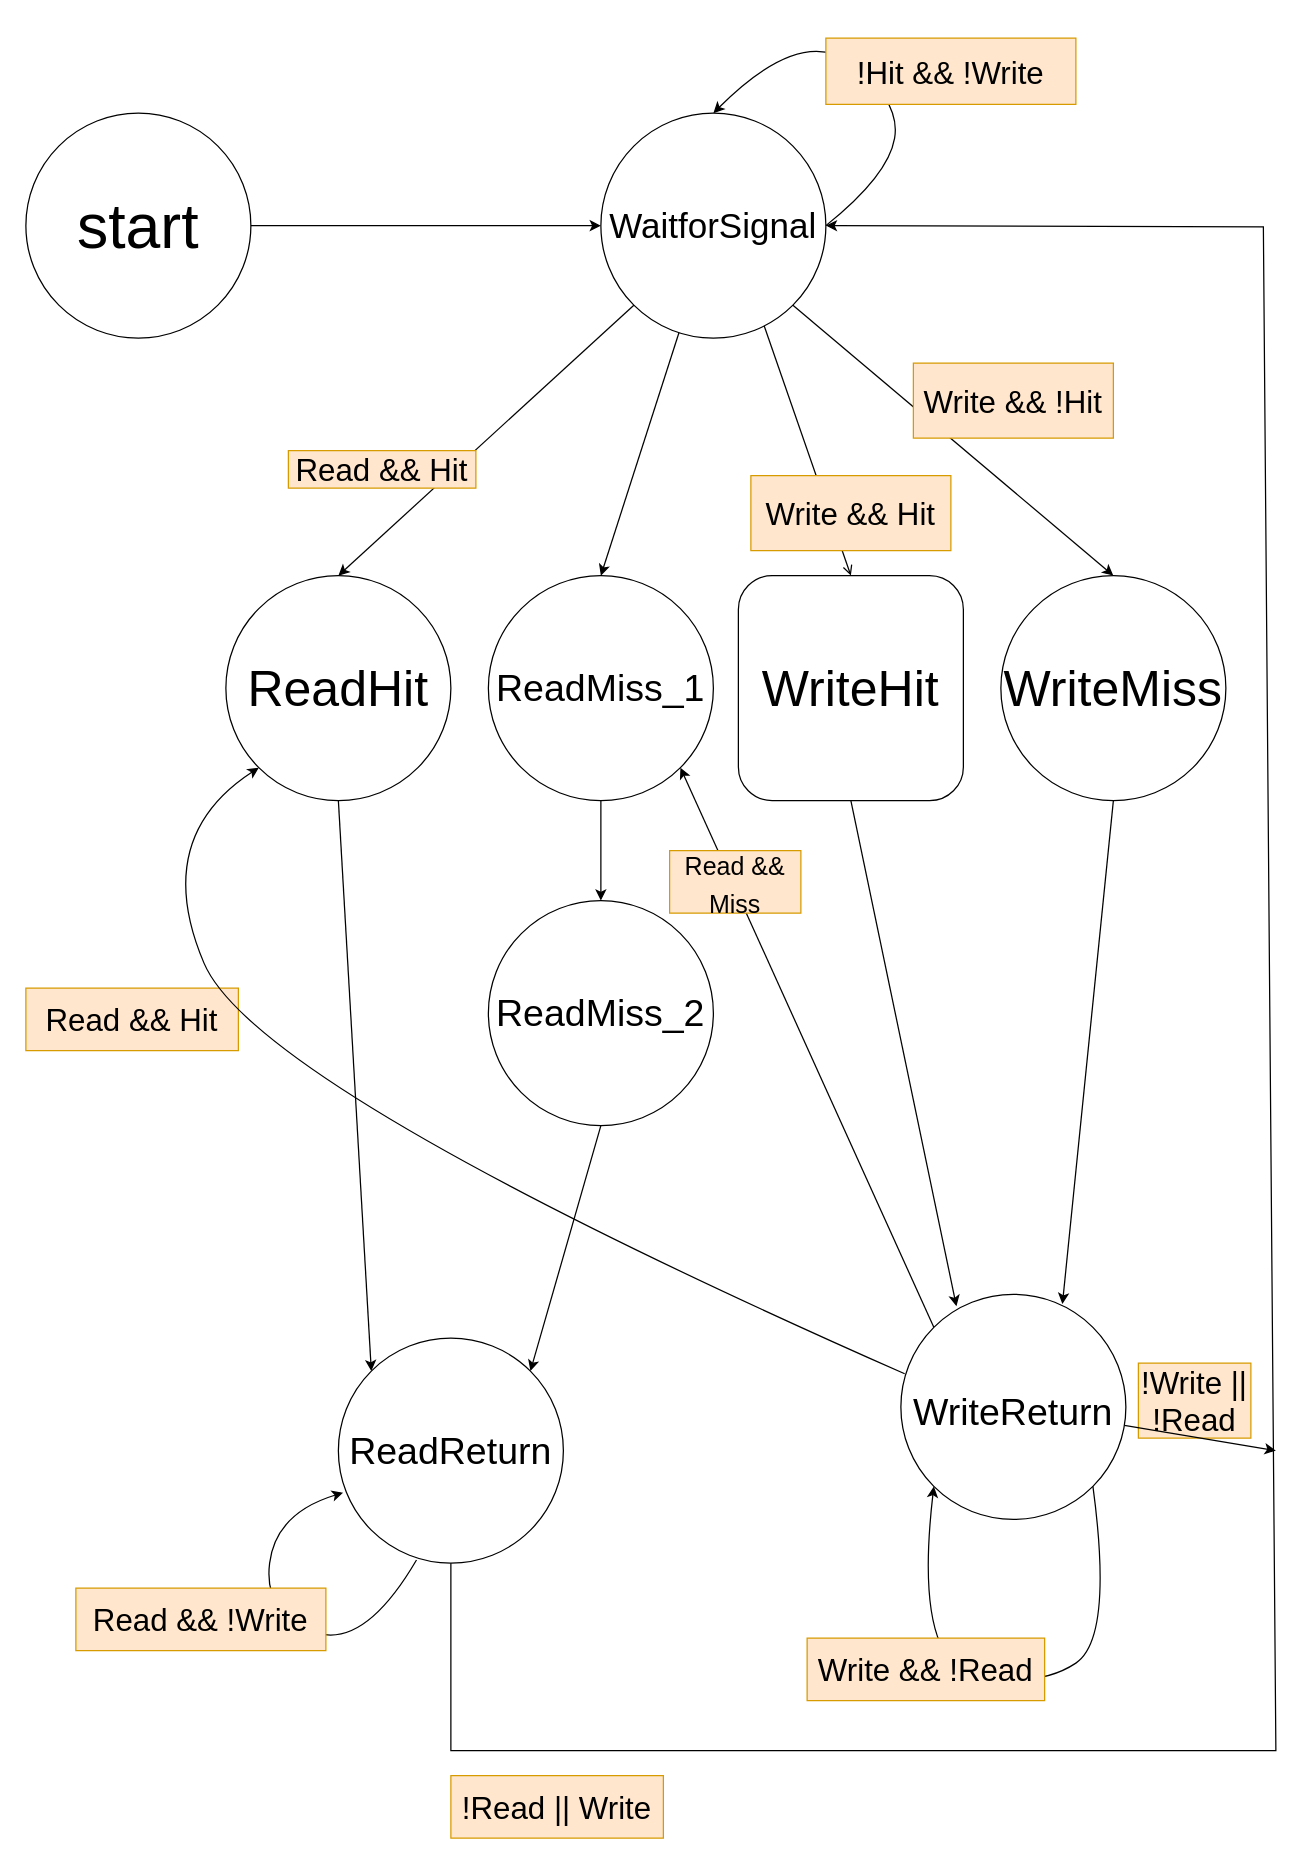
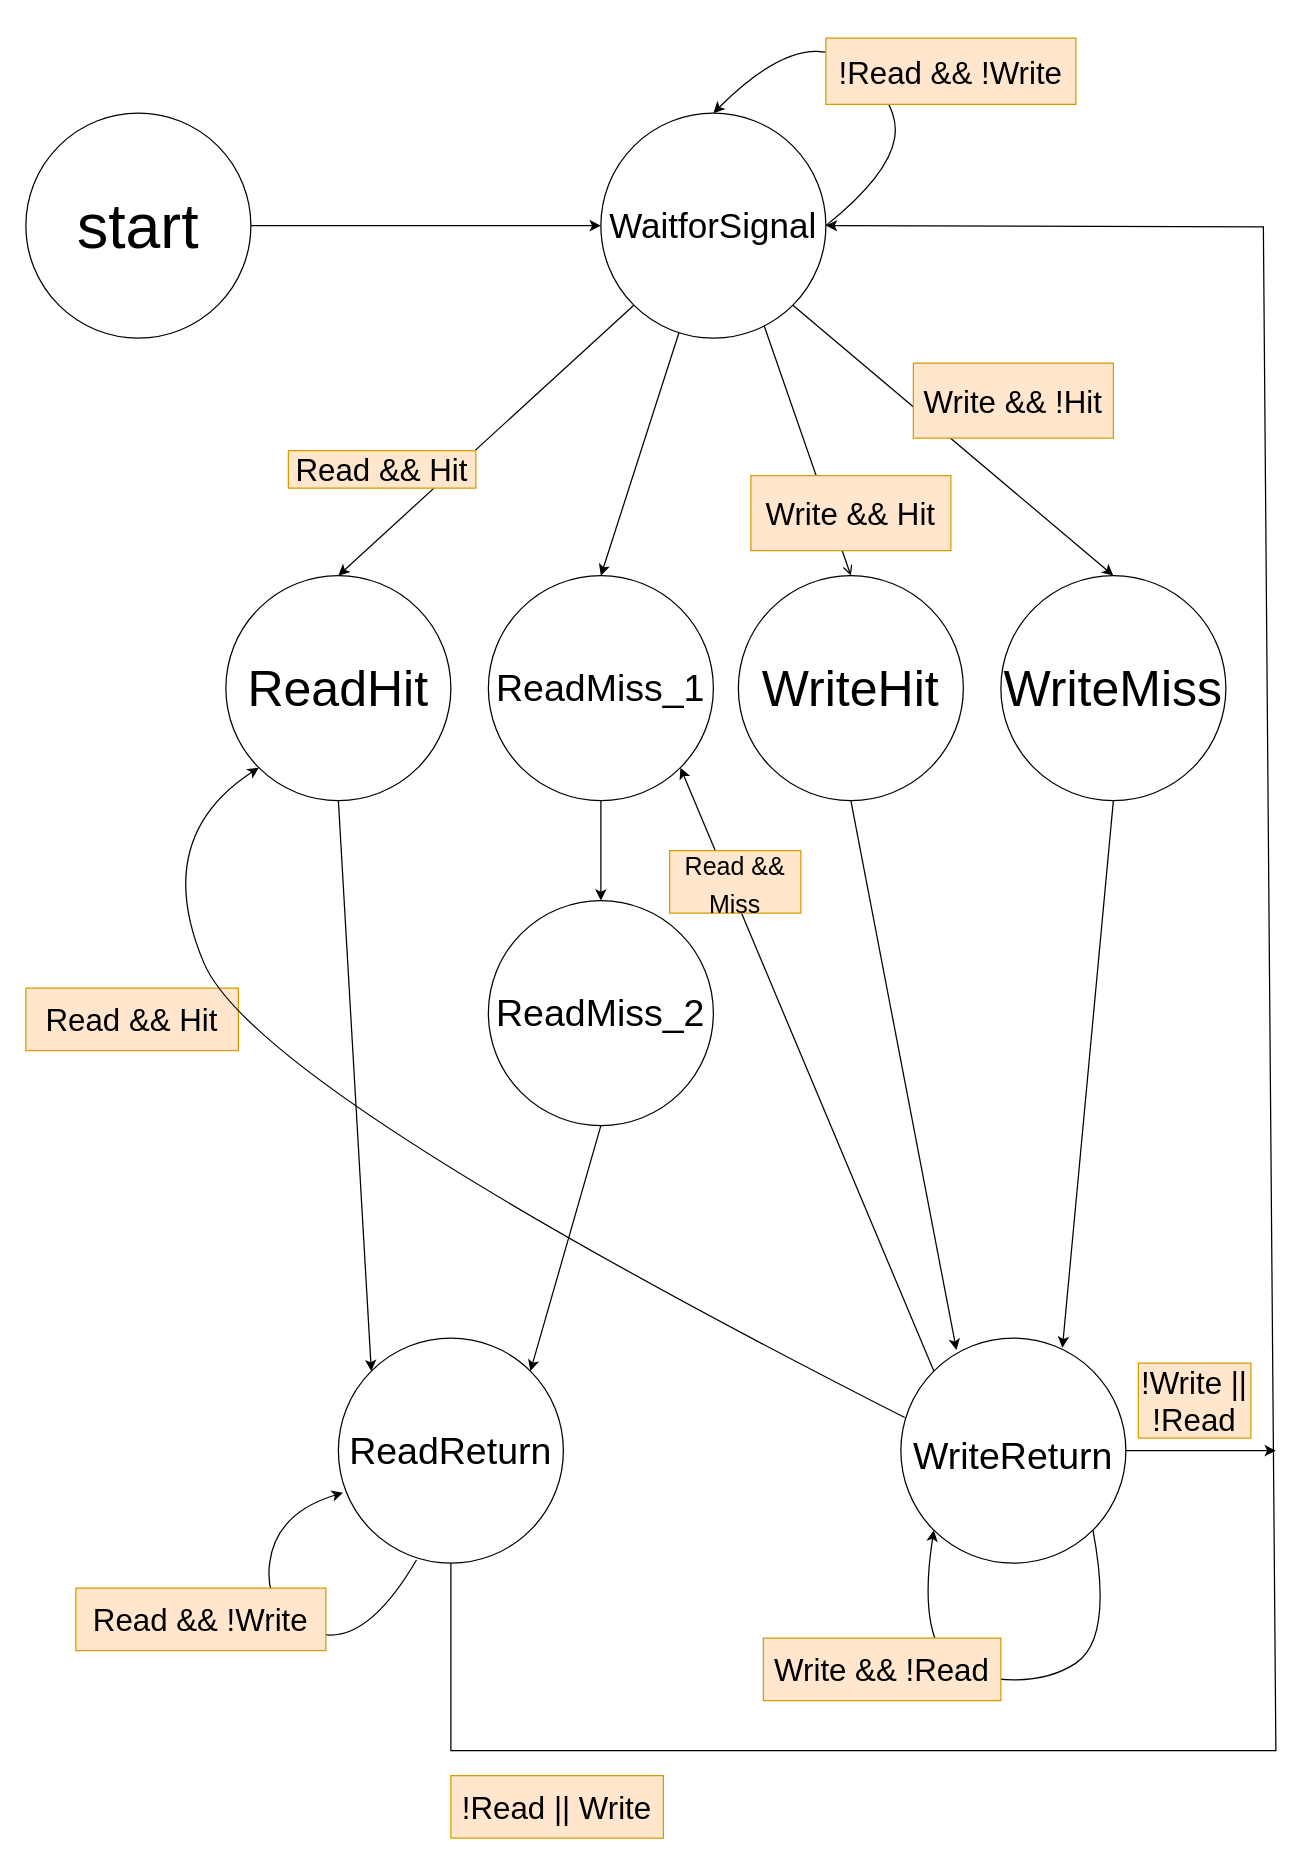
  <mxCell id="0" />
  <mxCell id="1" parent="0" />
  <mxCell id="2" value="&lt;font style=&quot;font-size: 50px&quot;&gt;start&lt;/font&gt;" style="ellipse;whiteSpace=wrap;html=1;aspect=fixed;" parent="1" vertex="1"><mxGeometry x="20" y="90" width="180" height="180" as="geometry" /></mxCell>
  <mxCell id="3" value="&lt;font style=&quot;font-size: 28px;&quot;&gt;WaitforSignal&lt;/font&gt;" style="ellipse;whiteSpace=wrap;html=1;aspect=fixed;fontSize=28;" parent="1" vertex="1"><mxGeometry x="480" y="90" width="180" height="180" as="geometry" /></mxCell>
  <mxCell id="4" value="&lt;font style=&quot;font-size: 40px&quot;&gt;ReadHit&lt;/font&gt;" style="ellipse;whiteSpace=wrap;html=1;aspect=fixed;" parent="1" vertex="1"><mxGeometry x="180" y="460" width="180" height="180" as="geometry" /></mxCell>
  <mxCell id="5" value="&lt;font style=&quot;font-size: 30px&quot;&gt;ReadMiss_1&lt;/font&gt;" style="ellipse;whiteSpace=wrap;html=1;aspect=fixed;" parent="1" vertex="1"><mxGeometry x="390" y="460" width="180" height="180" as="geometry" /></mxCell>
- <mxCell id="6" value="&lt;font style=&quot;font-size: 40px&quot;&gt;WriteHit&lt;/font&gt;" style="whiteSpace=wrap;html=1;aspect=fixed;rounded=1;" parent="1" vertex="1"><mxGeometry x="590" y="460" width="180" height="180" as="geometry" /></mxCell>
+ <mxCell id="6" value="&lt;font style=&quot;font-size: 40px&quot;&gt;WriteHit&lt;/font&gt;" style="ellipse;whiteSpace=wrap;html=1;aspect=fixed;" parent="1" vertex="1"><mxGeometry x="590" y="460" width="180" height="180" as="geometry" /></mxCell>
  <mxCell id="7" value="&lt;span style=&quot;font-size: 40px&quot;&gt;WriteMiss&lt;/span&gt;" style="ellipse;whiteSpace=wrap;html=1;aspect=fixed;" parent="1" vertex="1"><mxGeometry x="800" y="460" width="180" height="180" as="geometry" /></mxCell>
  <mxCell id="8" value="&lt;font style=&quot;font-size: 30px&quot;&gt;ReadMiss_2&lt;/font&gt;" style="ellipse;whiteSpace=wrap;html=1;aspect=fixed;" parent="1" vertex="1"><mxGeometry x="390" y="720" width="180" height="180" as="geometry" /></mxCell>
  <mxCell id="9" value="" style="endArrow=classic;html=1;entryX=0;entryY=0.5;entryDx=0;entryDy=0;exitX=1;exitY=0.5;exitDx=0;exitDy=0;" parent="1" source="2" target="3" edge="1"><mxGeometry width="50" height="50" relative="1" as="geometry"><mxPoint x="90" y="940" as="sourcePoint" /><mxPoint x="140" y="890" as="targetPoint" /></mxGeometry></mxCell>
  <mxCell id="10" value="" style="endArrow=classic;html=1;fontSize=28;entryX=0.5;entryY=0;entryDx=0;entryDy=0;exitX=0;exitY=1;exitDx=0;exitDy=0;" parent="1" source="3" target="4" edge="1"><mxGeometry width="50" height="50" relative="1" as="geometry"><mxPoint x="90" y="940" as="sourcePoint" /><mxPoint x="140" y="890" as="targetPoint" /></mxGeometry></mxCell>
  <mxCell id="11" value="" style="endArrow=classic;html=1;fontSize=28;entryX=0.5;entryY=0;entryDx=0;entryDy=0;" parent="1" source="3" target="5" edge="1"><mxGeometry width="50" height="50" relative="1" as="geometry"><mxPoint x="90" y="940" as="sourcePoint" /><mxPoint x="140" y="890" as="targetPoint" /></mxGeometry></mxCell>
  <mxCell id="12" value="" style="endArrow=open;html=1;fontSize=28;entryX=0.5;entryY=0;entryDx=0;entryDy=0;exitX=0.726;exitY=0.946;exitDx=0;exitDy=0;exitPerimeter=0;" parent="1" source="3" target="6" edge="1"><mxGeometry width="50" height="50" relative="1" as="geometry"><mxPoint x="90" y="940" as="sourcePoint" /><mxPoint x="140" y="890" as="targetPoint" /></mxGeometry></mxCell>
  <mxCell id="13" value="" style="endArrow=classic;html=1;fontSize=28;entryX=0.5;entryY=0;entryDx=0;entryDy=0;exitX=1;exitY=1;exitDx=0;exitDy=0;" parent="1" source="3" target="7" edge="1"><mxGeometry width="50" height="50" relative="1" as="geometry"><mxPoint x="90" y="940" as="sourcePoint" /><mxPoint x="140" y="890" as="targetPoint" /></mxGeometry></mxCell>
  <mxCell id="14" value="" style="endArrow=classic;html=1;fontSize=28;entryX=0.5;entryY=0;entryDx=0;entryDy=0;exitX=0.5;exitY=1;exitDx=0;exitDy=0;jumpStyle=arc;jumpSize=10;" parent="1" source="5" target="8" edge="1"><mxGeometry width="50" height="50" relative="1" as="geometry"><mxPoint x="90" y="970" as="sourcePoint" /><mxPoint x="140" y="920" as="targetPoint" /></mxGeometry></mxCell>
- <mxCell id="15" value="&lt;font style=&quot;font-size: 30px&quot;&gt;WriteReturn&lt;/font&gt;" style="ellipse;whiteSpace=wrap;html=1;aspect=fixed;fontSize=40;" parent="1" vertex="1"><mxGeometry x="720" y="1035" width="180" height="180" as="geometry" /></mxCell>
+ <mxCell id="15" value="&lt;font style=&quot;font-size: 30px&quot;&gt;WriteReturn&lt;/font&gt;" style="ellipse;whiteSpace=wrap;html=1;aspect=fixed;fontSize=40;" parent="1" vertex="1"><mxGeometry x="720" y="1070" width="180" height="180" as="geometry" /></mxCell>
  <mxCell id="16" value="" style="endArrow=classic;html=1;fontSize=40;entryX=0.247;entryY=0.053;entryDx=0;entryDy=0;entryPerimeter=0;exitX=0.5;exitY=1;exitDx=0;exitDy=0;" parent="1" source="6" target="15" edge="1"><mxGeometry width="50" height="50" relative="1" as="geometry"><mxPoint x="90" y="1390" as="sourcePoint" /><mxPoint x="140" y="1340" as="targetPoint" /></mxGeometry></mxCell>
  <mxCell id="17" value="" style="endArrow=classic;html=1;fontSize=40;entryX=0.718;entryY=0.043;entryDx=0;entryDy=0;exitX=0.5;exitY=1;exitDx=0;exitDy=0;entryPerimeter=0;" parent="1" source="7" target="15" edge="1"><mxGeometry width="50" height="50" relative="1" as="geometry"><mxPoint x="90" y="1390" as="sourcePoint" /><mxPoint x="140" y="1340" as="targetPoint" /></mxGeometry></mxCell>
  <mxCell id="18" value="" style="endArrow=classic;html=1;fontSize=40;entryX=0;entryY=1;entryDx=0;entryDy=0;exitX=1;exitY=1;exitDx=0;exitDy=0;curved=1;" parent="1" source="15" target="15" edge="1"><mxGeometry width="50" height="50" relative="1" as="geometry"><mxPoint x="620" y="1408" as="sourcePoint" /><mxPoint x="70" y="1340" as="targetPoint" /><Array as="points"><mxPoint x="890" y="1310" /><mxPoint x="830" y="1350" /><mxPoint x="730" y="1330" /></Array></mxGeometry></mxCell>
  <mxCell id="19" value="" style="endArrow=classic;html=1;fontSize=40;entryX=0.5;entryY=0;entryDx=0;entryDy=0;exitX=1;exitY=0.5;exitDx=0;exitDy=0;strokeColor=#000000;curved=1;" parent="1" source="3" target="3" edge="1"><mxGeometry width="50" height="50" relative="1" as="geometry"><mxPoint x="640" y="-236.4" as="sourcePoint" /><mxPoint x="70" y="1410" as="targetPoint" /><Array as="points"><mxPoint x="710" y="140" /><mxPoint x="720" y="80" /><mxPoint x="640" y="20" /></Array></mxGeometry></mxCell>
  <mxCell id="20" value="Read &amp;amp;&amp;amp; Hit" style="text;html=1;strokeColor=#d79b00;fillColor=#ffe6cc;align=center;verticalAlign=middle;whiteSpace=wrap;rounded=0;fontSize=25;" parent="1" vertex="1"><mxGeometry x="230" y="360" width="150" height="30" as="geometry" /></mxCell>
  <mxCell id="21" value="Write &amp;amp;&amp;amp; Hit" style="text;html=1;strokeColor=#d79b00;fillColor=#ffe6cc;align=center;verticalAlign=middle;whiteSpace=wrap;rounded=0;fontSize=25;" parent="1" vertex="1"><mxGeometry x="600" y="380" width="160" height="60" as="geometry" /></mxCell>
  <mxCell id="22" value="Write &amp;amp;&amp;amp; !Hit" style="text;html=1;strokeColor=#d79b00;fillColor=#ffe6cc;align=center;verticalAlign=middle;whiteSpace=wrap;rounded=0;fontSize=25;" parent="1" vertex="1"><mxGeometry x="730" y="290" width="160" height="60" as="geometry" /></mxCell>
- <mxCell id="23" value="Write &amp;amp;&amp;amp; !Read" style="text;html=1;strokeColor=#d79b00;fillColor=#ffe6cc;align=center;verticalAlign=middle;whiteSpace=wrap;rounded=0;fontSize=25;" parent="1" vertex="1"><mxGeometry x="645" y="1310" width="190" height="50" as="geometry" /></mxCell>
- <mxCell id="24" value="!Hit &amp;amp;&amp;amp; !Write" style="text;html=1;strokeColor=#d79b00;fillColor=#ffe6cc;align=center;verticalAlign=middle;whiteSpace=wrap;rounded=0;fontSize=25;" parent="1" vertex="1"><mxGeometry x="660" y="30" width="200" height="53" as="geometry" /></mxCell>
+ <mxCell id="23" value="Write &amp;amp;&amp;amp; !Read" style="text;html=1;strokeColor=#d79b00;fillColor=#ffe6cc;align=center;verticalAlign=middle;whiteSpace=wrap;rounded=0;fontSize=25;" parent="1" vertex="1"><mxGeometry x="610" y="1310" width="190" height="50" as="geometry" /></mxCell>
+ <mxCell id="24" value="!Read &amp;amp;&amp;amp; !Write" style="text;html=1;strokeColor=#d79b00;fillColor=#ffe6cc;align=center;verticalAlign=middle;whiteSpace=wrap;rounded=0;fontSize=25;" parent="1" vertex="1"><mxGeometry x="660" y="30" width="200" height="53" as="geometry" /></mxCell>
  <mxCell id="25" value="&lt;font style=&quot;font-size: 30px&quot;&gt;ReadReturn&lt;/font&gt;" style="ellipse;whiteSpace=wrap;html=1;aspect=fixed;" parent="1" vertex="1"><mxGeometry x="270" y="1070" width="180" height="180" as="geometry" /></mxCell>
  <mxCell id="26" value="" style="endArrow=classic;html=1;entryX=0;entryY=0;entryDx=0;entryDy=0;exitX=0.5;exitY=1;exitDx=0;exitDy=0;" parent="1" source="4" target="25" edge="1"><mxGeometry width="50" height="50" relative="1" as="geometry"><mxPoint x="20" y="1430" as="sourcePoint" /><mxPoint x="70" y="1380" as="targetPoint" /></mxGeometry></mxCell>
  <mxCell id="27" value="" style="endArrow=classic;html=1;entryX=1;entryY=0;entryDx=0;entryDy=0;exitX=0.5;exitY=1;exitDx=0;exitDy=0;" parent="1" source="8" target="25" edge="1"><mxGeometry width="50" height="50" relative="1" as="geometry"><mxPoint x="20" y="1430" as="sourcePoint" /><mxPoint x="70" y="1380" as="targetPoint" /></mxGeometry></mxCell>
  <mxCell id="28" value="" style="endArrow=classic;html=1;exitX=0.5;exitY=1;exitDx=0;exitDy=0;rounded=0;entryX=1;entryY=0.5;entryDx=0;entryDy=0;" parent="1" source="25" edge="1" target="3"><mxGeometry width="50" height="50" relative="1" as="geometry"><mxPoint x="20" y="1430" as="sourcePoint" /><mxPoint x="1020" y="1160" as="targetPoint" /><Array as="points"><mxPoint x="360" y="1400" /><mxPoint x="1020" y="1400" /><mxPoint x="1010" y="181" /></Array></mxGeometry></mxCell>
  <mxCell id="29" value="" style="endArrow=classic;html=1;fontSize=40;exitX=1;exitY=1;exitDx=0;exitDy=0;curved=1;entryX=0.021;entryY=0.687;entryDx=0;entryDy=0;entryPerimeter=0;" parent="1" target="25" edge="1"><mxGeometry width="50" height="50" relative="1" as="geometry"><mxPoint x="332.5" y="1247.5" as="sourcePoint" /><mxPoint x="280" y="1190" as="targetPoint" /><Array as="points"><mxPoint x="290" y="1320" /><mxPoint x="210" y="1290" /><mxPoint x="220" y="1210" /></Array></mxGeometry></mxCell>
  <mxCell id="30" value="Read &amp;amp;&amp;amp; !Write" style="text;html=1;strokeColor=#d79b00;fillColor=#ffe6cc;align=center;verticalAlign=middle;whiteSpace=wrap;rounded=0;fontSize=25;" parent="1" vertex="1"><mxGeometry x="60" y="1270" width="200" height="50" as="geometry" /></mxCell>
  <mxCell id="31" value="!Read || Write" style="text;html=1;strokeColor=#d79b00;fillColor=#ffe6cc;align=center;verticalAlign=middle;whiteSpace=wrap;rounded=0;fontSize=25;" parent="1" vertex="1"><mxGeometry x="360" y="1420" width="170" height="50" as="geometry" /></mxCell>
  <mxCell id="32" value="Read &amp;amp;&amp;amp; Hit" style="text;html=1;strokeColor=#d79b00;fillColor=#ffe6cc;align=center;verticalAlign=middle;whiteSpace=wrap;rounded=0;fontSize=25;" parent="1" vertex="1"><mxGeometry x="20" y="790" width="170" height="50" as="geometry" /></mxCell>
  <mxCell id="33" value="" style="endArrow=classic;html=1;entryX=0;entryY=1;entryDx=0;entryDy=0;exitX=0.017;exitY=0.353;exitDx=0;exitDy=0;exitPerimeter=0;curved=1;" edge="1" parent="1" source="15" target="4"><mxGeometry width="50" height="50" relative="1" as="geometry"><mxPoint x="20" y="1540" as="sourcePoint" /><mxPoint x="70" y="1490" as="targetPoint" /><Array as="points"><mxPoint x="205" y="870" /><mxPoint x="120" y="670" /></Array></mxGeometry></mxCell>
  <mxCell id="34" value="" style="endArrow=classic;html=1;entryX=1;entryY=1;entryDx=0;entryDy=0;exitX=0;exitY=0;exitDx=0;exitDy=0;" edge="1" parent="1" source="15" target="5"><mxGeometry width="50" height="50" relative="1" as="geometry"><mxPoint x="20" y="1540" as="sourcePoint" /><mxPoint x="70" y="1490" as="targetPoint" /></mxGeometry></mxCell>
  <mxCell id="35" value="&lt;font style=&quot;font-size: 20px&quot;&gt;Read &amp;amp;&amp;amp; Miss&lt;/font&gt;" style="text;html=1;strokeColor=#d79b00;fillColor=#ffe6cc;align=center;verticalAlign=middle;whiteSpace=wrap;rounded=0;fontSize=25;" vertex="1" parent="1"><mxGeometry x="535" y="680" width="105" height="50" as="geometry" /></mxCell>
  <mxCell id="36" value="!Write || !Read" style="text;html=1;strokeColor=#d79b00;fillColor=#ffe6cc;align=center;verticalAlign=middle;whiteSpace=wrap;rounded=0;fontSize=25;" vertex="1" parent="1"><mxGeometry x="910" y="1090" width="90" height="60" as="geometry" /></mxCell>
  <mxCell id="37" value="" style="endArrow=classic;html=1;" edge="1" parent="1" source="15"><mxGeometry width="50" height="50" relative="1" as="geometry"><mxPoint x="20" y="1540" as="sourcePoint" /><mxPoint x="1020" y="1160" as="targetPoint" /></mxGeometry></mxCell>
